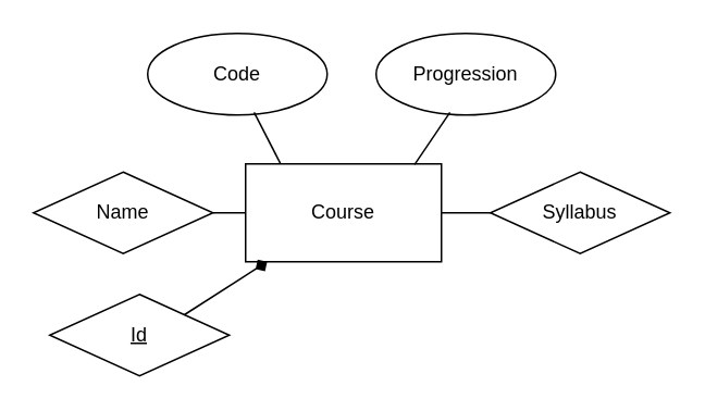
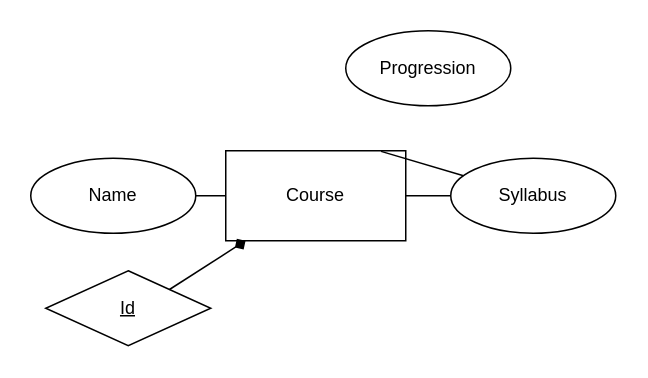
  <mxCell id="0" />
  <mxCell id="1" parent="0" />
  <mxCell id="2" value="Course" style="rounded=0;whiteSpace=wrap;html=1;" parent="1" vertex="1"><mxGeometry x="150" y="100" width="120" height="60" as="geometry" /></mxCell>
- <mxCell id="3" value="Name" style="rhombus;whiteSpace=wrap;html=1;" parent="1" vertex="1"><mxGeometry x="20" y="105" width="110" height="50" as="geometry" /></mxCell>
- <mxCell id="4" value="Code" style="ellipse;whiteSpace=wrap;html=1;" parent="1" vertex="1"><mxGeometry x="90" y="20" width="110" height="50" as="geometry" /></mxCell>
- <mxCell id="5" value="Syllabus" style="rhombus;whiteSpace=wrap;html=1;" parent="1" vertex="1"><mxGeometry x="300" y="105" width="110" height="50" as="geometry" /></mxCell>
+ <mxCell id="3" value="Name" style="ellipse;whiteSpace=wrap;html=1;" parent="1" vertex="1"><mxGeometry x="20" y="105" width="110" height="50" as="geometry" /></mxCell>
+ <mxCell id="5" value="Syllabus" style="ellipse;whiteSpace=wrap;html=1;" parent="1" vertex="1"><mxGeometry x="300" y="105" width="110" height="50" as="geometry" /></mxCell>
  <mxCell id="6" value="Progression" style="ellipse;whiteSpace=wrap;html=1;" parent="1" vertex="1"><mxGeometry x="230" y="20" width="110" height="50" as="geometry" /></mxCell>
  <mxCell id="7" value="" style="endArrow=none;html=1;" parent="1" source="3" edge="1"><mxGeometry width="50" height="50" relative="1" as="geometry"><mxPoint x="180" y="200" as="sourcePoint" /><mxPoint x="150" y="130" as="targetPoint" /></mxGeometry></mxCell>
- <mxCell id="8" value="" style="endArrow=none;html=1;entryX=0.177;entryY=-0.007;entryDx=0;entryDy=0;entryPerimeter=0;exitX=0.593;exitY=0.968;exitDx=0;exitDy=0;exitPerimeter=0;" parent="1" source="4" target="2" edge="1"><mxGeometry width="50" height="50" relative="1" as="geometry"><mxPoint x="180" y="200" as="sourcePoint" /><mxPoint x="230" y="150" as="targetPoint" /></mxGeometry></mxCell>
- <mxCell id="9" value="" style="endArrow=none;html=1;exitX=0.863;exitY=0.007;exitDx=0;exitDy=0;exitPerimeter=0;entryX=0.411;entryY=0.968;entryDx=0;entryDy=0;entryPerimeter=0;" parent="1" source="2" target="6" edge="1"><mxGeometry width="50" height="50" relative="1" as="geometry"><mxPoint x="180" y="200" as="sourcePoint" /><mxPoint x="280" y="60" as="targetPoint" /></mxGeometry></mxCell>
+ <mxCell id="9" value="" style="endArrow=none;html=1;exitX=0.863;exitY=0.007;exitDx=0;exitDy=0;exitPerimeter=0;" parent="1" source="2" target="5" edge="1"><mxGeometry width="50" height="50" relative="1" as="geometry"><mxPoint x="180" y="200" as="sourcePoint" /><mxPoint x="280" y="60" as="targetPoint" /></mxGeometry></mxCell>
  <mxCell id="10" value="" style="endArrow=none;html=1;entryX=0;entryY=0.5;entryDx=0;entryDy=0;" parent="1" target="5" edge="1"><mxGeometry width="50" height="50" relative="1" as="geometry"><mxPoint x="270" y="130" as="sourcePoint" /><mxPoint x="230" y="150" as="targetPoint" /></mxGeometry></mxCell>
  <mxCell id="11" value="&lt;u&gt;Id&lt;/u&gt;" style="rhombus;whiteSpace=wrap;html=1;" parent="1" vertex="1"><mxGeometry x="30" y="180" width="110" height="50" as="geometry" /></mxCell>
  <mxCell id="12" value="" style="endArrow=diamond;html=1;exitX=1;exitY=0;exitDx=0;exitDy=0;" parent="1" source="11" target="2" edge="1"><mxGeometry width="50" height="50" relative="1" as="geometry"><mxPoint x="180" y="200" as="sourcePoint" /><mxPoint x="230" y="150" as="targetPoint" /></mxGeometry></mxCell>
